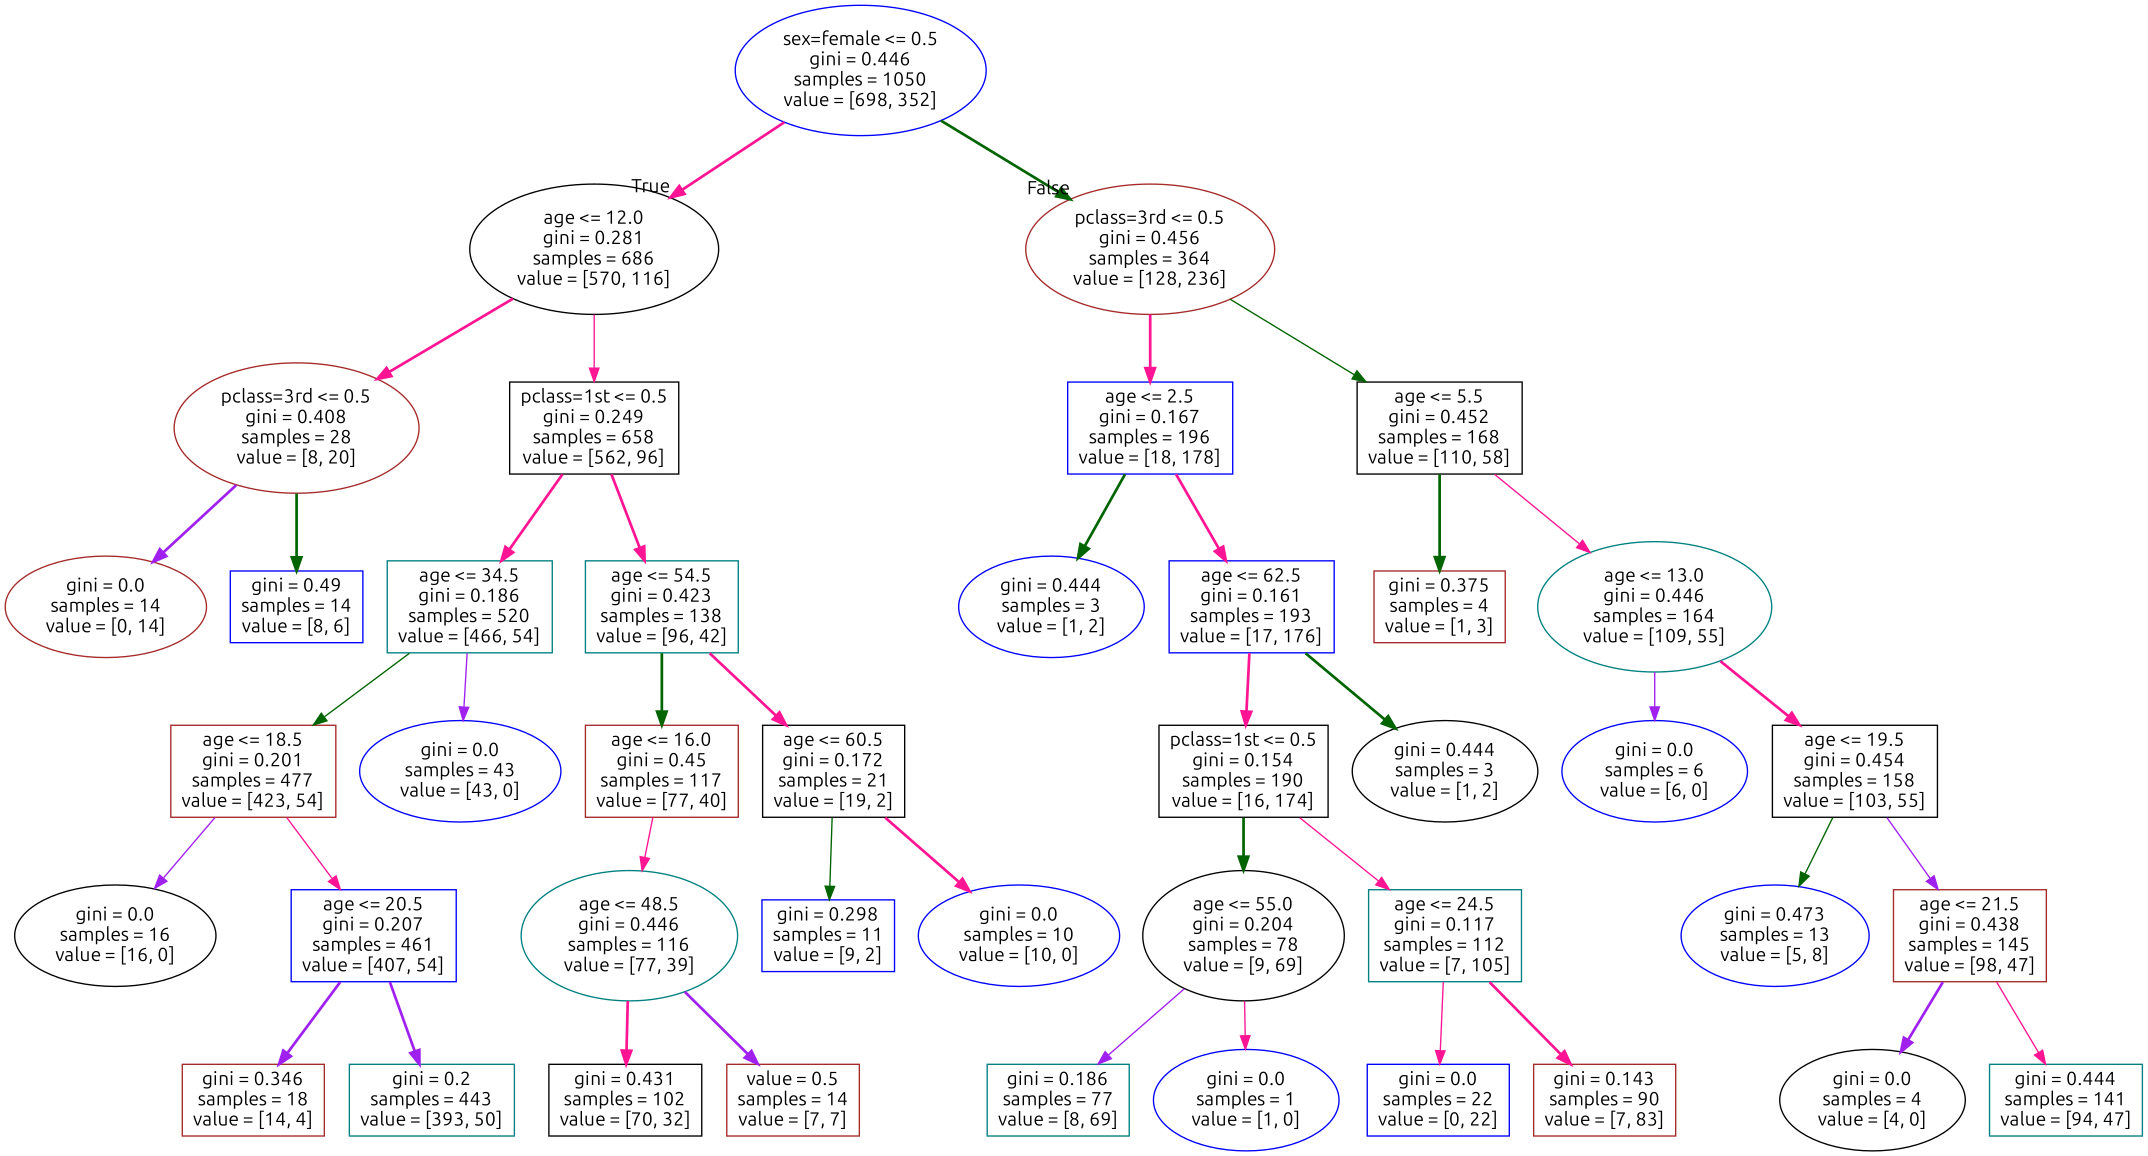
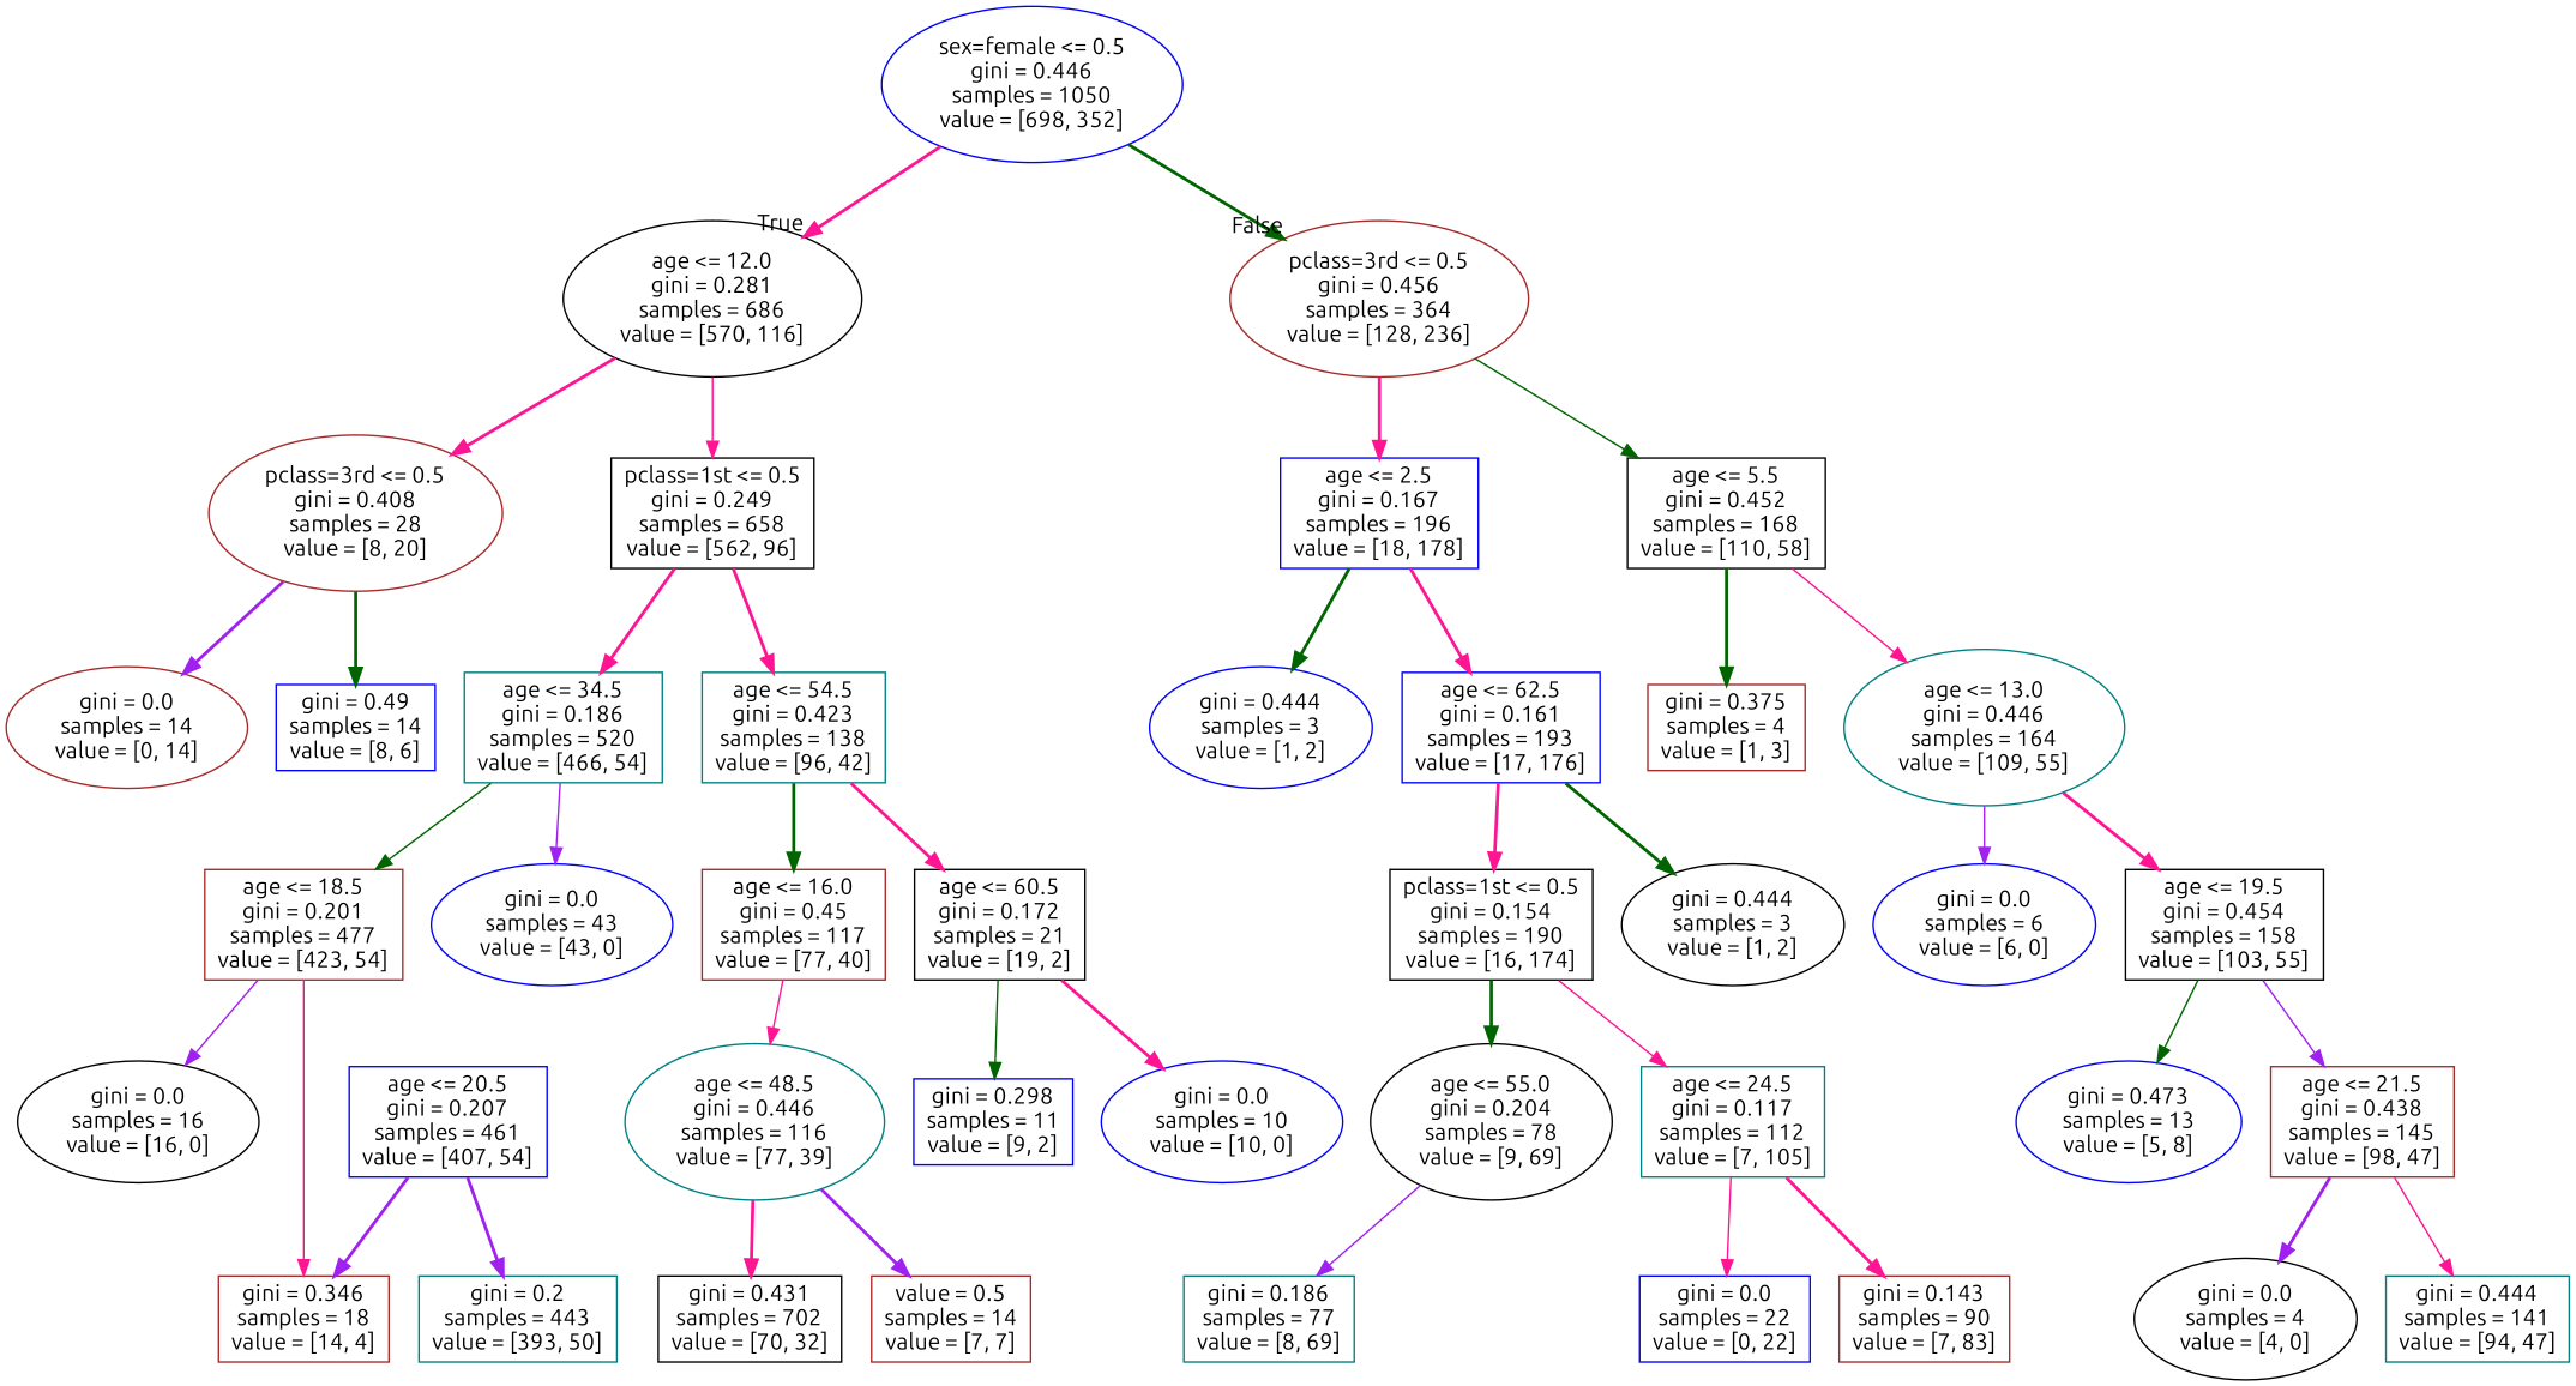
  digraph {
    fontname=Ubuntu
    node [color=blue fontname=Ubuntu shape=box]
    edge [color=deeppink fontname=Ubuntu style=bold]
    n1 [label="sex=female <= 0.5\ngini = 0.446\nsamples = 1050\nvalue = [698, 352]" shape=ellipse]
    n2 [color=black label="age <= 12.0\ngini = 0.281\nsamples = 686\nvalue = [570, 116]" shape=ellipse]
    n3 [color=brown label="pclass=3rd <= 0.5\ngini = 0.456\nsamples = 364\nvalue = [128, 236]" shape=ellipse]
    n4 [color=brown label="pclass=3rd <= 0.5\ngini = 0.408\nsamples = 28\nvalue = [8, 20]" shape=ellipse]
    n5 [color=black label="pclass=1st <= 0.5\ngini = 0.249\nsamples = 658\nvalue = [562, 96]"]
    n6 [label="age <= 2.5\ngini = 0.167\nsamples = 196\nvalue = [18, 178]"]
    n7 [color=black label="age <= 5.5\ngini = 0.452\nsamples = 168\nvalue = [110, 58]"]
    n8 [color=brown label="gini = 0.0\nsamples = 14\nvalue = [0, 14]" shape=ellipse]
    n9 [label="gini = 0.49\nsamples = 14\nvalue = [8, 6]"]
    n10 [color=teal label="age <= 34.5\ngini = 0.186\nsamples = 520\nvalue = [466, 54]"]
    n11 [color=teal label="age <= 54.5\ngini = 0.423\nsamples = 138\nvalue = [96, 42]"]
    n12 [color=brown label="age <= 18.5\ngini = 0.201\nsamples = 477\nvalue = [423, 54]"]
    n13 [label="gini = 0.0\nsamples = 43\nvalue = [43, 0]" shape=ellipse]
    n14 [color=brown label="age <= 16.0\ngini = 0.45\nsamples = 117\nvalue = [77, 40]"]
    n15 [color=black label="age <= 60.5\ngini = 0.172\nsamples = 21\nvalue = [19, 2]"]
    n16 [color=black label="gini = 0.0\nsamples = 16\nvalue = [16, 0]" shape=ellipse]
    n17 [label="age <= 20.5\ngini = 0.207\nsamples = 461\nvalue = [407, 54]"]
    n18 [color=brown label="gini = 0.346\nsamples = 18\nvalue = [14, 4]"]
    n19 [color=teal label="gini = 0.2\nsamples = 443\nvalue = [393, 50]"]
    n20 [color=teal label="age <= 48.5\ngini = 0.446\nsamples = 116\nvalue = [77, 39]" shape=ellipse]
    n21 [label="gini = 0.298\nsamples = 11\nvalue = [9, 2]"]
    n22 [label="gini = 0.0\nsamples = 10\nvalue = [10, 0]" shape=ellipse]
-   n23 [color=black label="gini = 0.431\nsamples = 102\nvalue = [70, 32]"]
+   n23 [color=black label="gini = 0.431\nsamples = 702\nvalue = [70, 32]"]
    n24 [color=brown label="value = 0.5\nsamples = 14\nvalue = [7, 7]"]
    n25 [label="gini = 0.444\nsamples = 3\nvalue = [1, 2]" shape=ellipse]
    n26 [label="age <= 62.5\ngini = 0.161\nsamples = 193\nvalue = [17, 176]"]
    n27 [color=brown label="gini = 0.375\nsamples = 4\nvalue = [1, 3]"]
    n28 [color=teal label="age <= 13.0\ngini = 0.446\nsamples = 164\nvalue = [109, 55]" shape=ellipse]
    n29 [color=black label="pclass=1st <= 0.5\ngini = 0.154\nsamples = 190\nvalue = [16, 174]"]
    n30 [color=black label="gini = 0.444\nsamples = 3\nvalue = [1, 2]" shape=ellipse]
    n31 [color=black label="age <= 55.0\ngini = 0.204\nsamples = 78\nvalue = [9, 69]" shape=ellipse]
    n32 [color=teal label="age <= 24.5\ngini = 0.117\nsamples = 112\nvalue = [7, 105]"]
    n33 [color=teal label="gini = 0.186\nsamples = 77\nvalue = [8, 69]"]
-   n34 [label="gini = 0.0\nsamples = 1\nvalue = [1, 0]" shape=ellipse]
    n35 [label="gini = 0.0\nsamples = 22\nvalue = [0, 22]"]
    n36 [color=brown label="gini = 0.143\nsamples = 90\nvalue = [7, 83]"]
    n37 [label="gini = 0.0\nsamples = 6\nvalue = [6, 0]" shape=ellipse]
    n38 [color=black label="age <= 19.5\ngini = 0.454\nsamples = 158\nvalue = [103, 55]"]
    n39 [label="gini = 0.473\nsamples = 13\nvalue = [5, 8]" shape=ellipse]
    n40 [color=brown label="age <= 21.5\ngini = 0.438\nsamples = 145\nvalue = [98, 47]"]
    n41 [color=black label="gini = 0.0\nsamples = 4\nvalue = [4, 0]" shape=ellipse]
    n42 [color=teal label="gini = 0.444\nsamples = 141\nvalue = [94, 47]"]
    n1 -> n2 [headlabel=True labelangle=45 labeldistance=2.5]
    n1 -> n3 [color=darkgreen headlabel=False labelangle=-45 labeldistance=2.5]
    n2 -> n4
    n2 -> n5 [style=solid]
    n3 -> n6
    n3 -> n7 [color=darkgreen style=solid]
    n4 -> n8 [color=purple]
    n4 -> n9 [color=darkgreen]
    n5 -> n10
    n5 -> n11
    n6 -> n25 [color=darkgreen]
    n6 -> n26
    n7 -> n27 [color=darkgreen]
    n7 -> n28 [style=solid]
    n10 -> n12 [color=darkgreen style=solid]
    n10 -> n13 [color=purple style=solid]
    n11 -> n14 [color=darkgreen]
    n11 -> n15
    n12 -> n16 [color=purple style=solid]
-   n12 -> n17 [style=solid]
+   n12 -> n18 [style=solid]
    n14 -> n20 [style=solid]
    n15 -> n21 [color=darkgreen style=solid]
    n15 -> n22
    n17 -> n18 [color=purple]
    n17 -> n19 [color=purple]
    n20 -> n23
    n20 -> n24 [color=purple]
    n26 -> n29
    n26 -> n30 [color=darkgreen]
    n28 -> n37 [color=purple style=solid]
    n28 -> n38
    n29 -> n31 [color=darkgreen]
    n29 -> n32 [style=solid]
    n31 -> n33 [color=purple style=solid]
-   n31 -> n34 [style=solid]
    n32 -> n35 [style=solid]
    n32 -> n36
    n38 -> n39 [color=darkgreen style=solid]
    n38 -> n40 [color=purple style=solid]
    n40 -> n41 [color=purple]
    n40 -> n42 [style=solid]
  }
